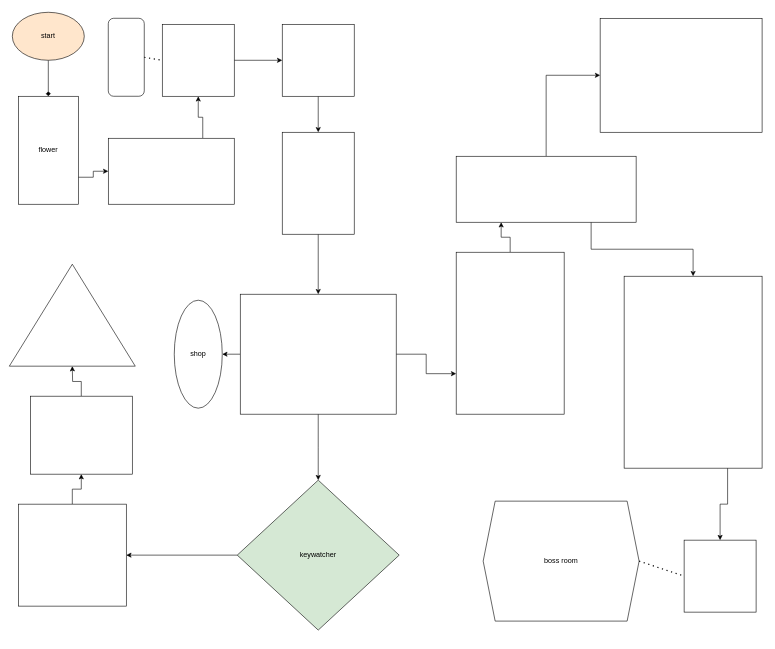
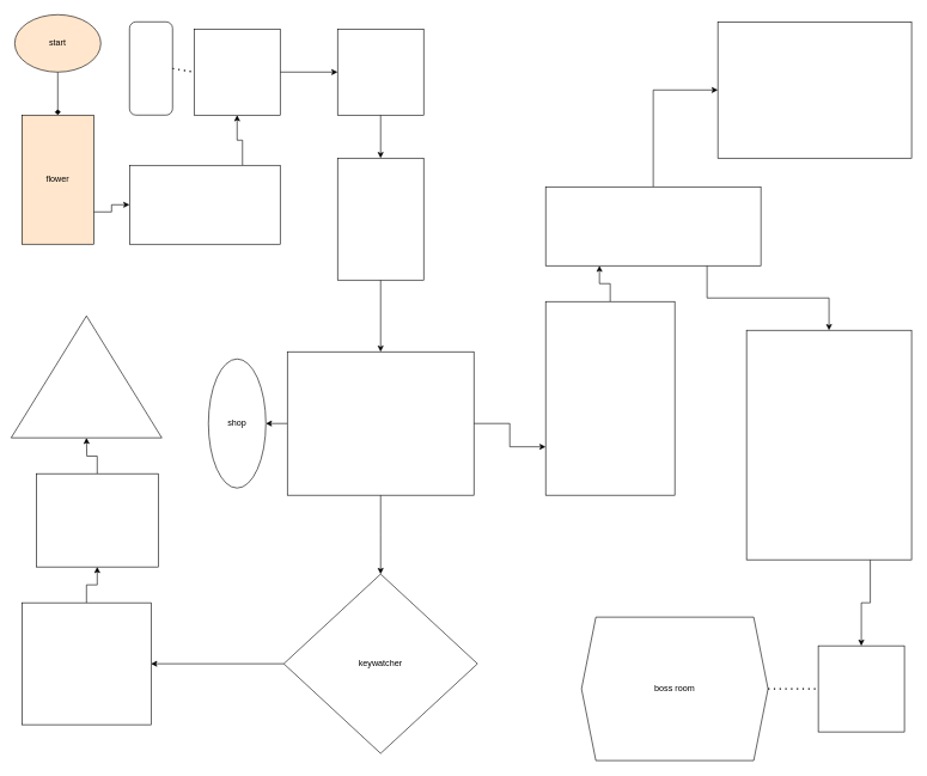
  <mxCell id="0" />
  <mxCell id="1" parent="0" />
  <mxCell id="2" style="edgeStyle=orthogonalEdgeStyle;rounded=0;orthogonalLoop=1;jettySize=auto;html=1;exitX=0.5;exitY=1;exitDx=0;exitDy=0;endArrow=diamond;" parent="1" source="3" target="5" edge="1"><mxGeometry relative="1" as="geometry" /></mxCell>
  <mxCell id="3" value="start" style="ellipse;whiteSpace=wrap;html=1;fillColor=#ffe6cc;" parent="1" vertex="1"><mxGeometry x="20" y="20" width="120" height="80" as="geometry" /></mxCell>
  <mxCell id="4" style="edgeStyle=orthogonalEdgeStyle;rounded=0;orthogonalLoop=1;jettySize=auto;html=1;exitX=1;exitY=0.75;exitDx=0;exitDy=0;" parent="1" source="5" target="7" edge="1"><mxGeometry relative="1" as="geometry" /></mxCell>
- <mxCell id="5" value="flower" style="rounded=0;whiteSpace=wrap;html=1;" parent="1" vertex="1"><mxGeometry x="30" y="160" width="100" height="180" as="geometry" /></mxCell>
+ <mxCell id="5" value="flower" style="rounded=0;whiteSpace=wrap;html=1;fillColor=#ffe6cc;" parent="1" vertex="1"><mxGeometry x="30" y="160" width="100" height="180" as="geometry" /></mxCell>
  <mxCell id="6" style="edgeStyle=orthogonalEdgeStyle;rounded=0;orthogonalLoop=1;jettySize=auto;html=1;exitX=0.75;exitY=0;exitDx=0;exitDy=0;entryX=0.5;entryY=1;entryDx=0;entryDy=0;" parent="1" source="7" target="9" edge="1"><mxGeometry relative="1" as="geometry" /></mxCell>
  <mxCell id="7" value="" style="rounded=0;whiteSpace=wrap;html=1;" parent="1" vertex="1"><mxGeometry x="180" y="230" width="210" height="110" as="geometry" /></mxCell>
  <mxCell id="8" style="edgeStyle=orthogonalEdgeStyle;rounded=0;orthogonalLoop=1;jettySize=auto;html=1;exitX=1;exitY=0.5;exitDx=0;exitDy=0;entryX=0;entryY=0.5;entryDx=0;entryDy=0;" parent="1" source="9" target="13" edge="1"><mxGeometry relative="1" as="geometry" /></mxCell>
  <mxCell id="9" value="" style="rounded=0;whiteSpace=wrap;html=1;" parent="1" vertex="1"><mxGeometry x="270" y="40" width="120" height="120" as="geometry" /></mxCell>
  <mxCell id="10" value="" style="rounded=1;whiteSpace=wrap;html=1;" parent="1" vertex="1"><mxGeometry x="180" y="30" width="60" height="130" as="geometry" /></mxCell>
  <mxCell id="11" value="" style="endArrow=none;dashed=1;html=1;dashPattern=1 3;strokeWidth=2;rounded=0;entryX=0;entryY=0.5;entryDx=0;entryDy=0;exitX=1;exitY=0.5;exitDx=0;exitDy=0;" parent="1" source="10" target="9" edge="1"><mxGeometry width="50" height="50" relative="1" as="geometry"><mxPoint x="400" y="250" as="sourcePoint" /><mxPoint x="450" y="200" as="targetPoint" /></mxGeometry></mxCell>
  <mxCell id="12" style="edgeStyle=orthogonalEdgeStyle;rounded=0;orthogonalLoop=1;jettySize=auto;html=1;exitX=0.5;exitY=1;exitDx=0;exitDy=0;" parent="1" source="13" target="15" edge="1"><mxGeometry relative="1" as="geometry" /></mxCell>
  <mxCell id="13" value="" style="rounded=0;whiteSpace=wrap;html=1;" parent="1" vertex="1"><mxGeometry x="470" y="40" width="120" height="120" as="geometry" /></mxCell>
  <mxCell id="14" style="edgeStyle=orthogonalEdgeStyle;rounded=0;orthogonalLoop=1;jettySize=auto;html=1;exitX=0.5;exitY=1;exitDx=0;exitDy=0;entryX=0.5;entryY=0;entryDx=0;entryDy=0;" parent="1" source="15" target="20" edge="1"><mxGeometry relative="1" as="geometry" /></mxCell>
  <mxCell id="15" value="" style="rounded=0;whiteSpace=wrap;html=1;" parent="1" vertex="1"><mxGeometry x="470" y="220" width="120" height="170" as="geometry" /></mxCell>
- <mxCell id="16" value="boss room" style="shape=hexagon;perimeter=hexagonPerimeter2;whiteSpace=wrap;html=1;fixedSize=1;" parent="1" vertex="1"><mxGeometry x="805" y="835" width="260" height="200" as="geometry" /></mxCell>
+ <mxCell id="16" value="boss room" style="shape=hexagon;perimeter=hexagonPerimeter2;whiteSpace=wrap;html=1;fixedSize=1;" parent="1" vertex="1"><mxGeometry x="810" y="860" width="260" height="200" as="geometry" /></mxCell>
  <mxCell id="17" style="edgeStyle=orthogonalEdgeStyle;rounded=0;orthogonalLoop=1;jettySize=auto;html=1;exitX=1;exitY=0.5;exitDx=0;exitDy=0;entryX=0;entryY=0.75;entryDx=0;entryDy=0;" parent="1" source="20" target="22" edge="1"><mxGeometry relative="1" as="geometry" /></mxCell>
  <mxCell id="18" style="edgeStyle=orthogonalEdgeStyle;rounded=0;orthogonalLoop=1;jettySize=auto;html=1;exitX=0.5;exitY=1;exitDx=0;exitDy=0;" parent="1" source="20" edge="1"><mxGeometry relative="1" as="geometry"><mxPoint x="530" y="800" as="targetPoint" /></mxGeometry></mxCell>
  <mxCell id="19" style="edgeStyle=orthogonalEdgeStyle;rounded=0;orthogonalLoop=1;jettySize=auto;html=1;exitX=0;exitY=0.5;exitDx=0;exitDy=0;entryX=1;entryY=0.5;entryDx=0;entryDy=0;" parent="1" source="20" target="32" edge="1"><mxGeometry relative="1" as="geometry" /></mxCell>
  <mxCell id="20" value="" style="rounded=0;whiteSpace=wrap;html=1;" parent="1" vertex="1"><mxGeometry x="400" y="490" width="260" height="200" as="geometry" /></mxCell>
  <mxCell id="21" style="edgeStyle=orthogonalEdgeStyle;rounded=0;orthogonalLoop=1;jettySize=auto;html=1;exitX=0.5;exitY=0;exitDx=0;exitDy=0;entryX=0.25;entryY=1;entryDx=0;entryDy=0;" parent="1" source="22" target="25" edge="1"><mxGeometry relative="1" as="geometry" /></mxCell>
  <mxCell id="22" value="" style="rounded=0;whiteSpace=wrap;html=1;" parent="1" vertex="1"><mxGeometry x="760" y="420" width="180" height="270" as="geometry" /></mxCell>
  <mxCell id="23" style="edgeStyle=orthogonalEdgeStyle;rounded=0;orthogonalLoop=1;jettySize=auto;html=1;exitX=0.75;exitY=1;exitDx=0;exitDy=0;entryX=0.5;entryY=0;entryDx=0;entryDy=0;" parent="1" source="25" target="27" edge="1"><mxGeometry relative="1" as="geometry" /></mxCell>
  <mxCell id="24" style="edgeStyle=orthogonalEdgeStyle;rounded=0;orthogonalLoop=1;jettySize=auto;html=1;exitX=0.5;exitY=0;exitDx=0;exitDy=0;entryX=0;entryY=0.5;entryDx=0;entryDy=0;" parent="1" source="25" target="38" edge="1"><mxGeometry relative="1" as="geometry" /></mxCell>
  <mxCell id="25" value="" style="rounded=0;whiteSpace=wrap;html=1;" parent="1" vertex="1"><mxGeometry x="760" y="260" width="300" height="110" as="geometry" /></mxCell>
  <mxCell id="26" style="edgeStyle=orthogonalEdgeStyle;rounded=0;orthogonalLoop=1;jettySize=auto;html=1;exitX=0.75;exitY=1;exitDx=0;exitDy=0;entryX=0.5;entryY=0;entryDx=0;entryDy=0;" parent="1" source="27" target="28" edge="1"><mxGeometry relative="1" as="geometry" /></mxCell>
  <mxCell id="27" value="" style="rounded=0;whiteSpace=wrap;html=1;" parent="1" vertex="1"><mxGeometry x="1040" y="460" width="230" height="320" as="geometry" /></mxCell>
  <mxCell id="28" value="" style="rounded=0;whiteSpace=wrap;html=1;" parent="1" vertex="1"><mxGeometry x="1140" y="900" width="120" height="120" as="geometry" /></mxCell>
  <mxCell id="29" value="" style="endArrow=none;dashed=1;html=1;dashPattern=1 3;strokeWidth=2;rounded=0;entryX=0;entryY=0.5;entryDx=0;entryDy=0;exitX=1;exitY=0.5;exitDx=0;exitDy=0;" parent="1" source="16" target="28" edge="1"><mxGeometry width="50" height="50" relative="1" as="geometry"><mxPoint x="830" y="900" as="sourcePoint" /><mxPoint x="880" y="850" as="targetPoint" /></mxGeometry></mxCell>
  <mxCell id="30" style="edgeStyle=orthogonalEdgeStyle;rounded=0;orthogonalLoop=1;jettySize=auto;html=1;exitX=0;exitY=0.5;exitDx=0;exitDy=0;entryX=1;entryY=0.5;entryDx=0;entryDy=0;" parent="1" source="31" target="34" edge="1"><mxGeometry relative="1" as="geometry" /></mxCell>
- <mxCell id="31" value="keywatcher" style="rhombus;whiteSpace=wrap;html=1;fillColor=#d5e8d4;" parent="1" vertex="1"><mxGeometry x="395" y="800" width="270" height="250" as="geometry" /></mxCell>
+ <mxCell id="31" value="keywatcher" style="rhombus;whiteSpace=wrap;html=1;" parent="1" vertex="1"><mxGeometry x="395" y="800" width="270" height="250" as="geometry" /></mxCell>
  <mxCell id="32" value="shop" style="ellipse;whiteSpace=wrap;html=1;" parent="1" vertex="1"><mxGeometry x="290" y="500" width="80" height="180" as="geometry" /></mxCell>
  <mxCell id="33" style="edgeStyle=orthogonalEdgeStyle;rounded=0;orthogonalLoop=1;jettySize=auto;html=1;exitX=0.5;exitY=0;exitDx=0;exitDy=0;entryX=0.5;entryY=1;entryDx=0;entryDy=0;" parent="1" source="34" target="36" edge="1"><mxGeometry relative="1" as="geometry" /></mxCell>
  <mxCell id="34" value="" style="rounded=0;whiteSpace=wrap;html=1;" parent="1" vertex="1"><mxGeometry x="30" y="840" width="180" height="170" as="geometry" /></mxCell>
  <mxCell id="35" style="edgeStyle=orthogonalEdgeStyle;rounded=0;orthogonalLoop=1;jettySize=auto;html=1;exitX=0.5;exitY=0;exitDx=0;exitDy=0;entryX=0.5;entryY=1;entryDx=0;entryDy=0;" parent="1" source="36" edge="1"><mxGeometry relative="1" as="geometry"><mxPoint x="120" y="610" as="targetPoint" /></mxGeometry></mxCell>
  <mxCell id="36" value="" style="rounded=0;whiteSpace=wrap;html=1;" parent="1" vertex="1"><mxGeometry x="50" y="660" width="170" height="130" as="geometry" /></mxCell>
  <mxCell id="37" value="" style="triangle;whiteSpace=wrap;html=1;rotation=-90;" parent="1" vertex="1"><mxGeometry x="35" y="420" width="170" height="210" as="geometry" /></mxCell>
  <mxCell id="38" value="" style="rounded=0;whiteSpace=wrap;html=1;" parent="1" vertex="1"><mxGeometry x="1000" y="30" width="270" height="190" as="geometry" /></mxCell>
